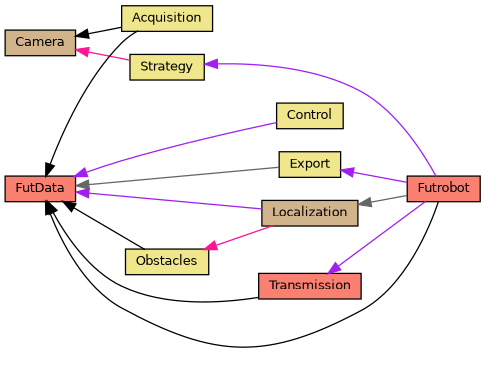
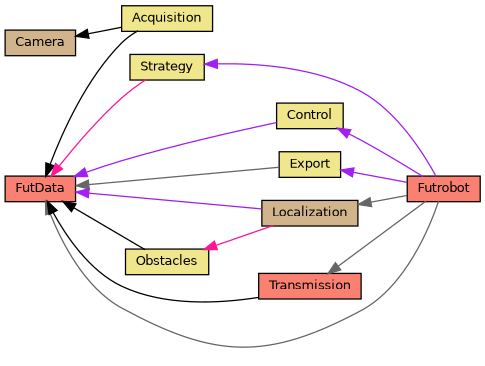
  digraph {
    rankdir=LR
    node [color=black fillcolor=khaki fontname=Helvetica fontsize=10 shape=record style=filled]
    edge [color=purple dir=back fontname=Helvetica fontsize=10 labelfontname=Helvetica labelfontsize=10 style=solid]
    n1 [fillcolor=tan height=0.2 label=Camera width=0.4]
    n2 [height=0.2 label=Acquisition width=0.4]
    n3 [fillcolor=salmon height=0.2 label=Futrobot width=0.4]
    n4 [fillcolor=salmon height=0.2 label=FutData width=0.4]
    n5 [height=0.2 label=Control width=0.4]
    n6 [height=0.2 label=Export width=0.4]
    n7 [fillcolor=tan height=0.2 label=Localization width=0.4]
    n8 [height=0.2 label=Obstacles width=0.4]
    n9 [height=0.2 label=Strategy width=0.4]
    n10 [fillcolor=salmon height=0.2 label=Transmission width=0.4]
    n1 -> n2 [color=black]
    n4 -> n2 [color=black]
-   n4 -> n3 [color=black]
+   n4 -> n3 [color=gray40]
    n4 -> n5
    n4 -> n6 [color=gray40]
    n4 -> n7
    n4 -> n8 [color=black]
-   n1 -> n9 [color=deeppink]
+   n4 -> n9 [color=deeppink]
    n4 -> n10 [color=black]
+   n5 -> n3
    n6 -> n3
    n7 -> n3 [color=gray40]
    n8 -> n7 [color=deeppink]
    n9 -> n3
-   n10 -> n3
+   n10 -> n3 [color=gray40]
  }
